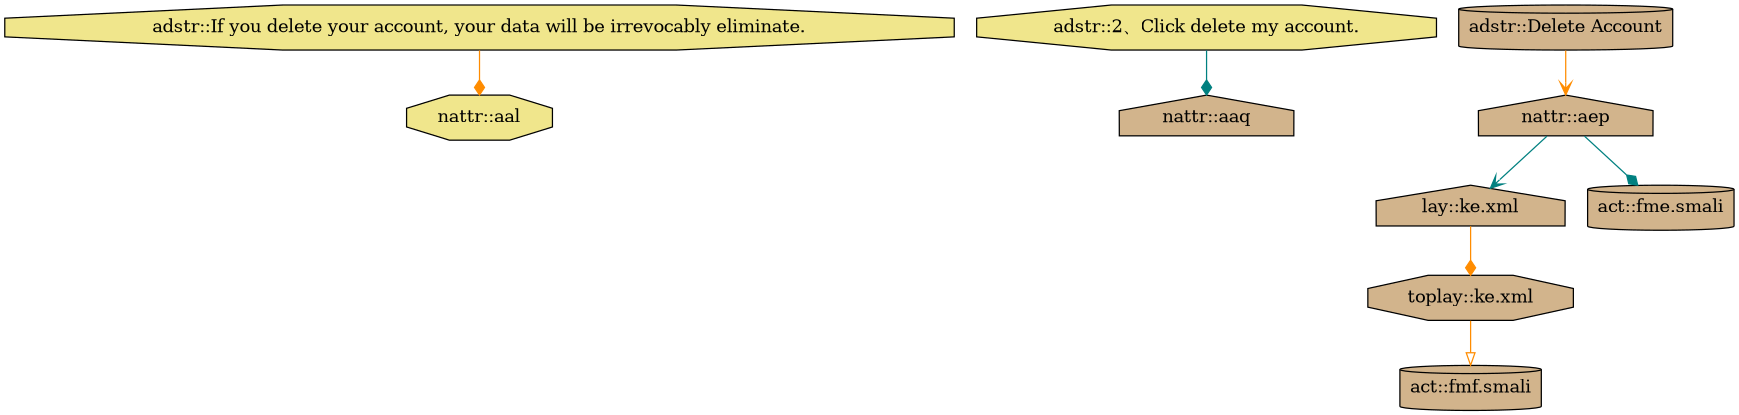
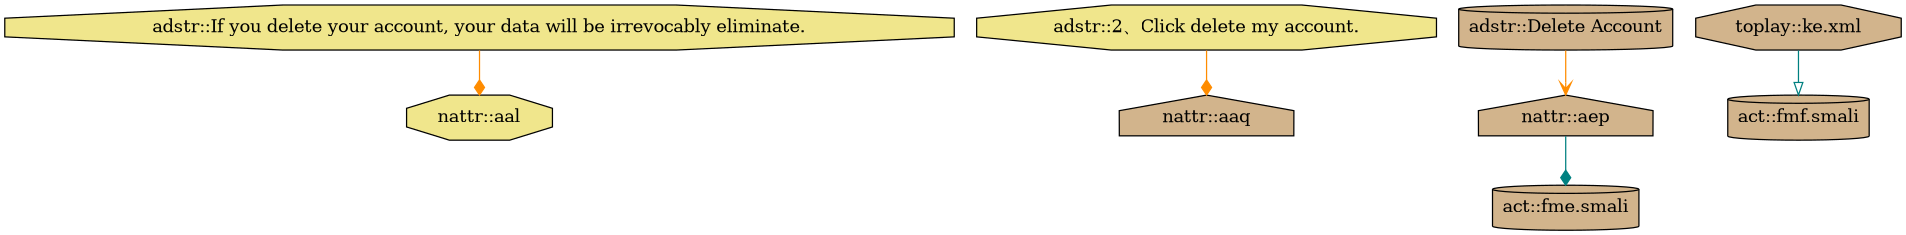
  digraph {
    node [fillcolor=tan shape=octagon style=filled]
    edge [arrowhead=diamond color=darkorange]
    "adstr::If you delete your account, your data will be irrevocably eliminate." [fillcolor=khaki]
    "nattr::aal" [fillcolor=khaki]
    "adstr::2、Click delete my account." [fillcolor=khaki]
    "nattr::aaq" [shape=house]
    "nattr::aep" [shape=house]
    "adstr::Delete Account" [shape=cylinder]
-   "lay::ke.xml" [shape=house]
    "act::fme.smali" [shape=cylinder]
    "toplay::ke.xml"
    "act::fmf.smali" [shape=cylinder]
    "adstr::If you delete your account, your data will be irrevocably eliminate." -> "nattr::aal"
-   "adstr::2、Click delete my account." -> "nattr::aaq" [color=teal]
-   "nattr::aep" -> "lay::ke.xml" [arrowhead=vee color=teal]
+   "adstr::2、Click delete my account." -> "nattr::aaq"
    "nattr::aep" -> "act::fme.smali" [color=teal]
    "adstr::Delete Account" -> "nattr::aep" [arrowhead=vee]
-   "lay::ke.xml" -> "toplay::ke.xml"
-   "toplay::ke.xml" -> "act::fmf.smali" [arrowhead=onormal]
+   "toplay::ke.xml" -> "act::fmf.smali" [arrowhead=onormal color=teal]
  }
